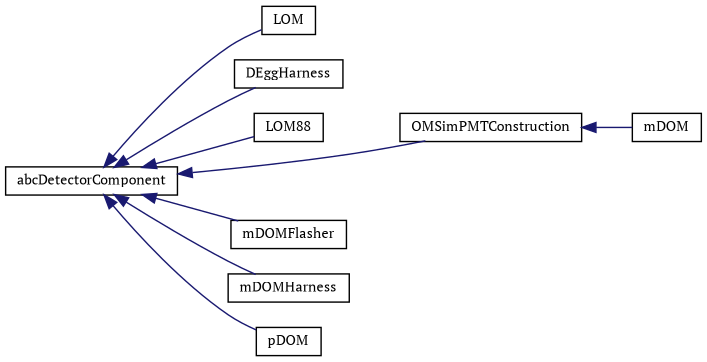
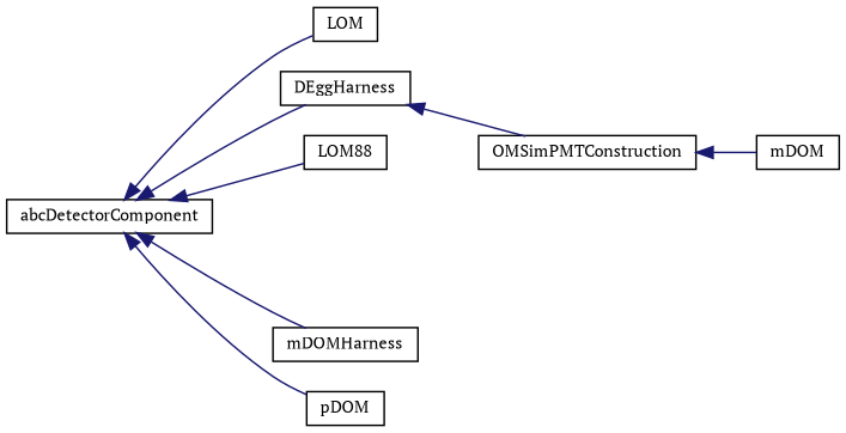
  digraph {
    fontname="PT Serif"
    rankdir=LR
    node [color=black fillcolor=white fontname="PT Serif" fontsize=10 shape=record style=filled]
    edge [color=midnightblue dir=back fontname="PT Serif" fontsize=10 labelfontname=Helvetica labelfontsize=10 style=solid]
    n1 [height=0.2 label=abcDetectorComponent width=0.4]
    n2 [height=0.2 label=LOM width=0.4]
    n3 [height=0.2 label=DEggHarness width=0.4]
    n4 [height=0.2 label=LOM88 width=0.4]
    n5 [height=0.2 label=OMSimPMTConstruction width=0.4]
-   n6 [height=0.2 label=mDOMFlasher width=0.4]
    n7 [height=0.2 label=mDOMHarness width=0.4]
    n8 [height=0.2 label=pDOM width=0.4]
    n9 [height=0.2 label=mDOM width=0.4]
    n1 -> n2
    n1 -> n3
    n1 -> n4
-   n1 -> n5
-   n1 -> n6
+   n3 -> n5
    n1 -> n7
    n1 -> n8
    n5 -> n9
  }
